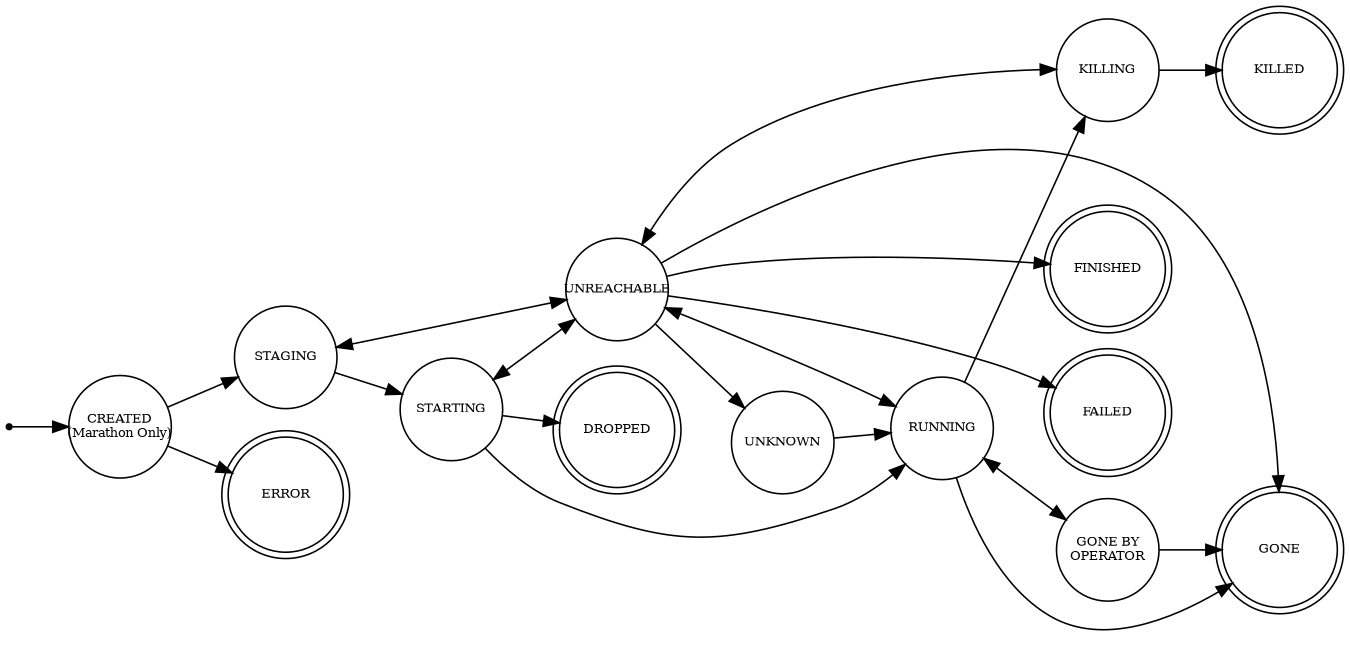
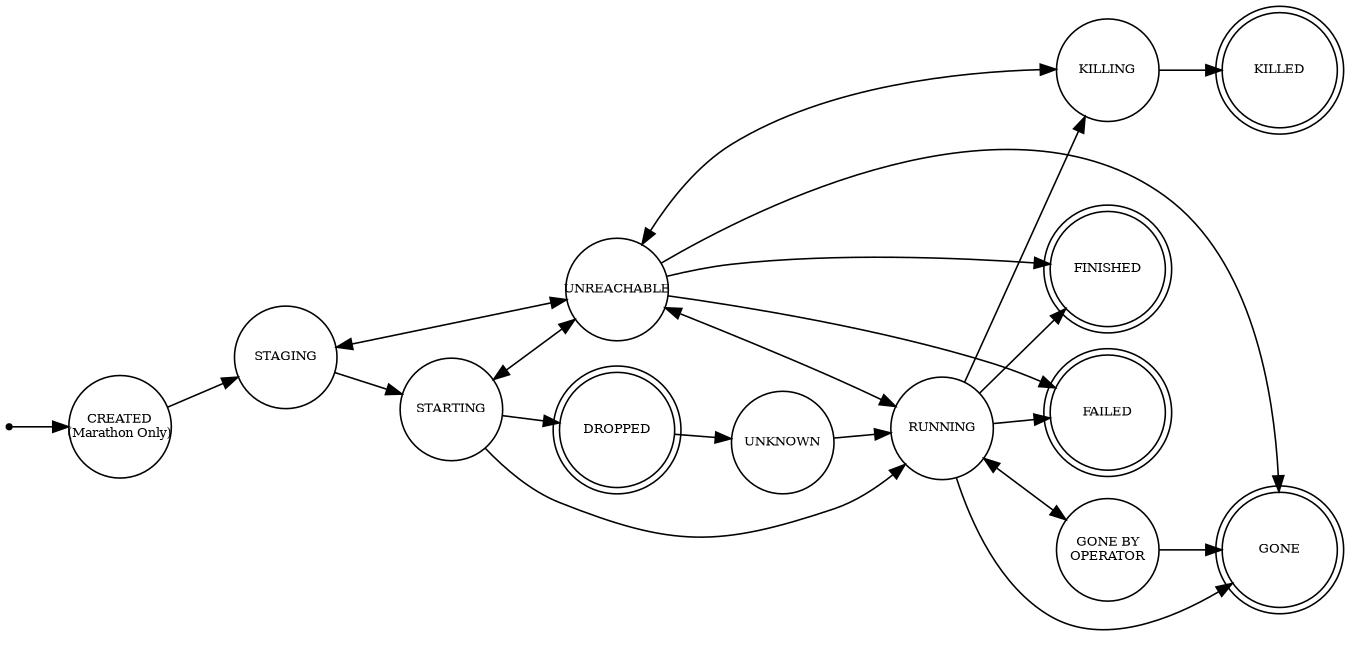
  digraph {
    rankdir=LR
    node [shape=circle fixedsize=true fontsize=8]
    start [shape=point fixedsize="" fontsize=""]
    "CREATED\n(Marathon Only)" [width=0.9]
    STAGING [width=0.9]
-   ERROR [shape=doublecircle width=0.9]
    STARTING [width=0.9]
    UNREACHABLE [width=0.9]
    RUNNING [width=0.9]
    DROPPED [shape=doublecircle width=0.9]
    UNKNOWN [width=0.9]
    GONE [shape=doublecircle width=0.9]
    FINISHED [shape=doublecircle width=0.9]
    FAILED [shape=doublecircle width=0.9]
    KILLING [width=0.9]
    "GONE BY\nOPERATOR" [width=0.9]
    KILLED [shape=doublecircle width=0.9]
    start -> "CREATED\n(Marathon Only)"
    "CREATED\n(Marathon Only)" -> STAGING
-   "CREATED\n(Marathon Only)" -> ERROR
    STAGING -> STARTING
    STAGING -> UNREACHABLE [dir=both]
    STARTING -> UNREACHABLE [dir=both]
    STARTING -> RUNNING
    STARTING -> DROPPED
-   UNREACHABLE -> UNKNOWN
+   DROPPED -> UNKNOWN
    UNREACHABLE -> GONE
    UNREACHABLE -> FINISHED
    UNREACHABLE -> FAILED
    RUNNING -> UNREACHABLE [dir=both]
    RUNNING -> GONE
+   RUNNING -> FINISHED
+   RUNNING -> FAILED
    RUNNING -> KILLING
    RUNNING -> "GONE BY\nOPERATOR" [dir=both]
    UNKNOWN -> RUNNING
    KILLING -> UNREACHABLE [dir=both]
    KILLING -> KILLED
    "GONE BY\nOPERATOR" -> GONE
  }
